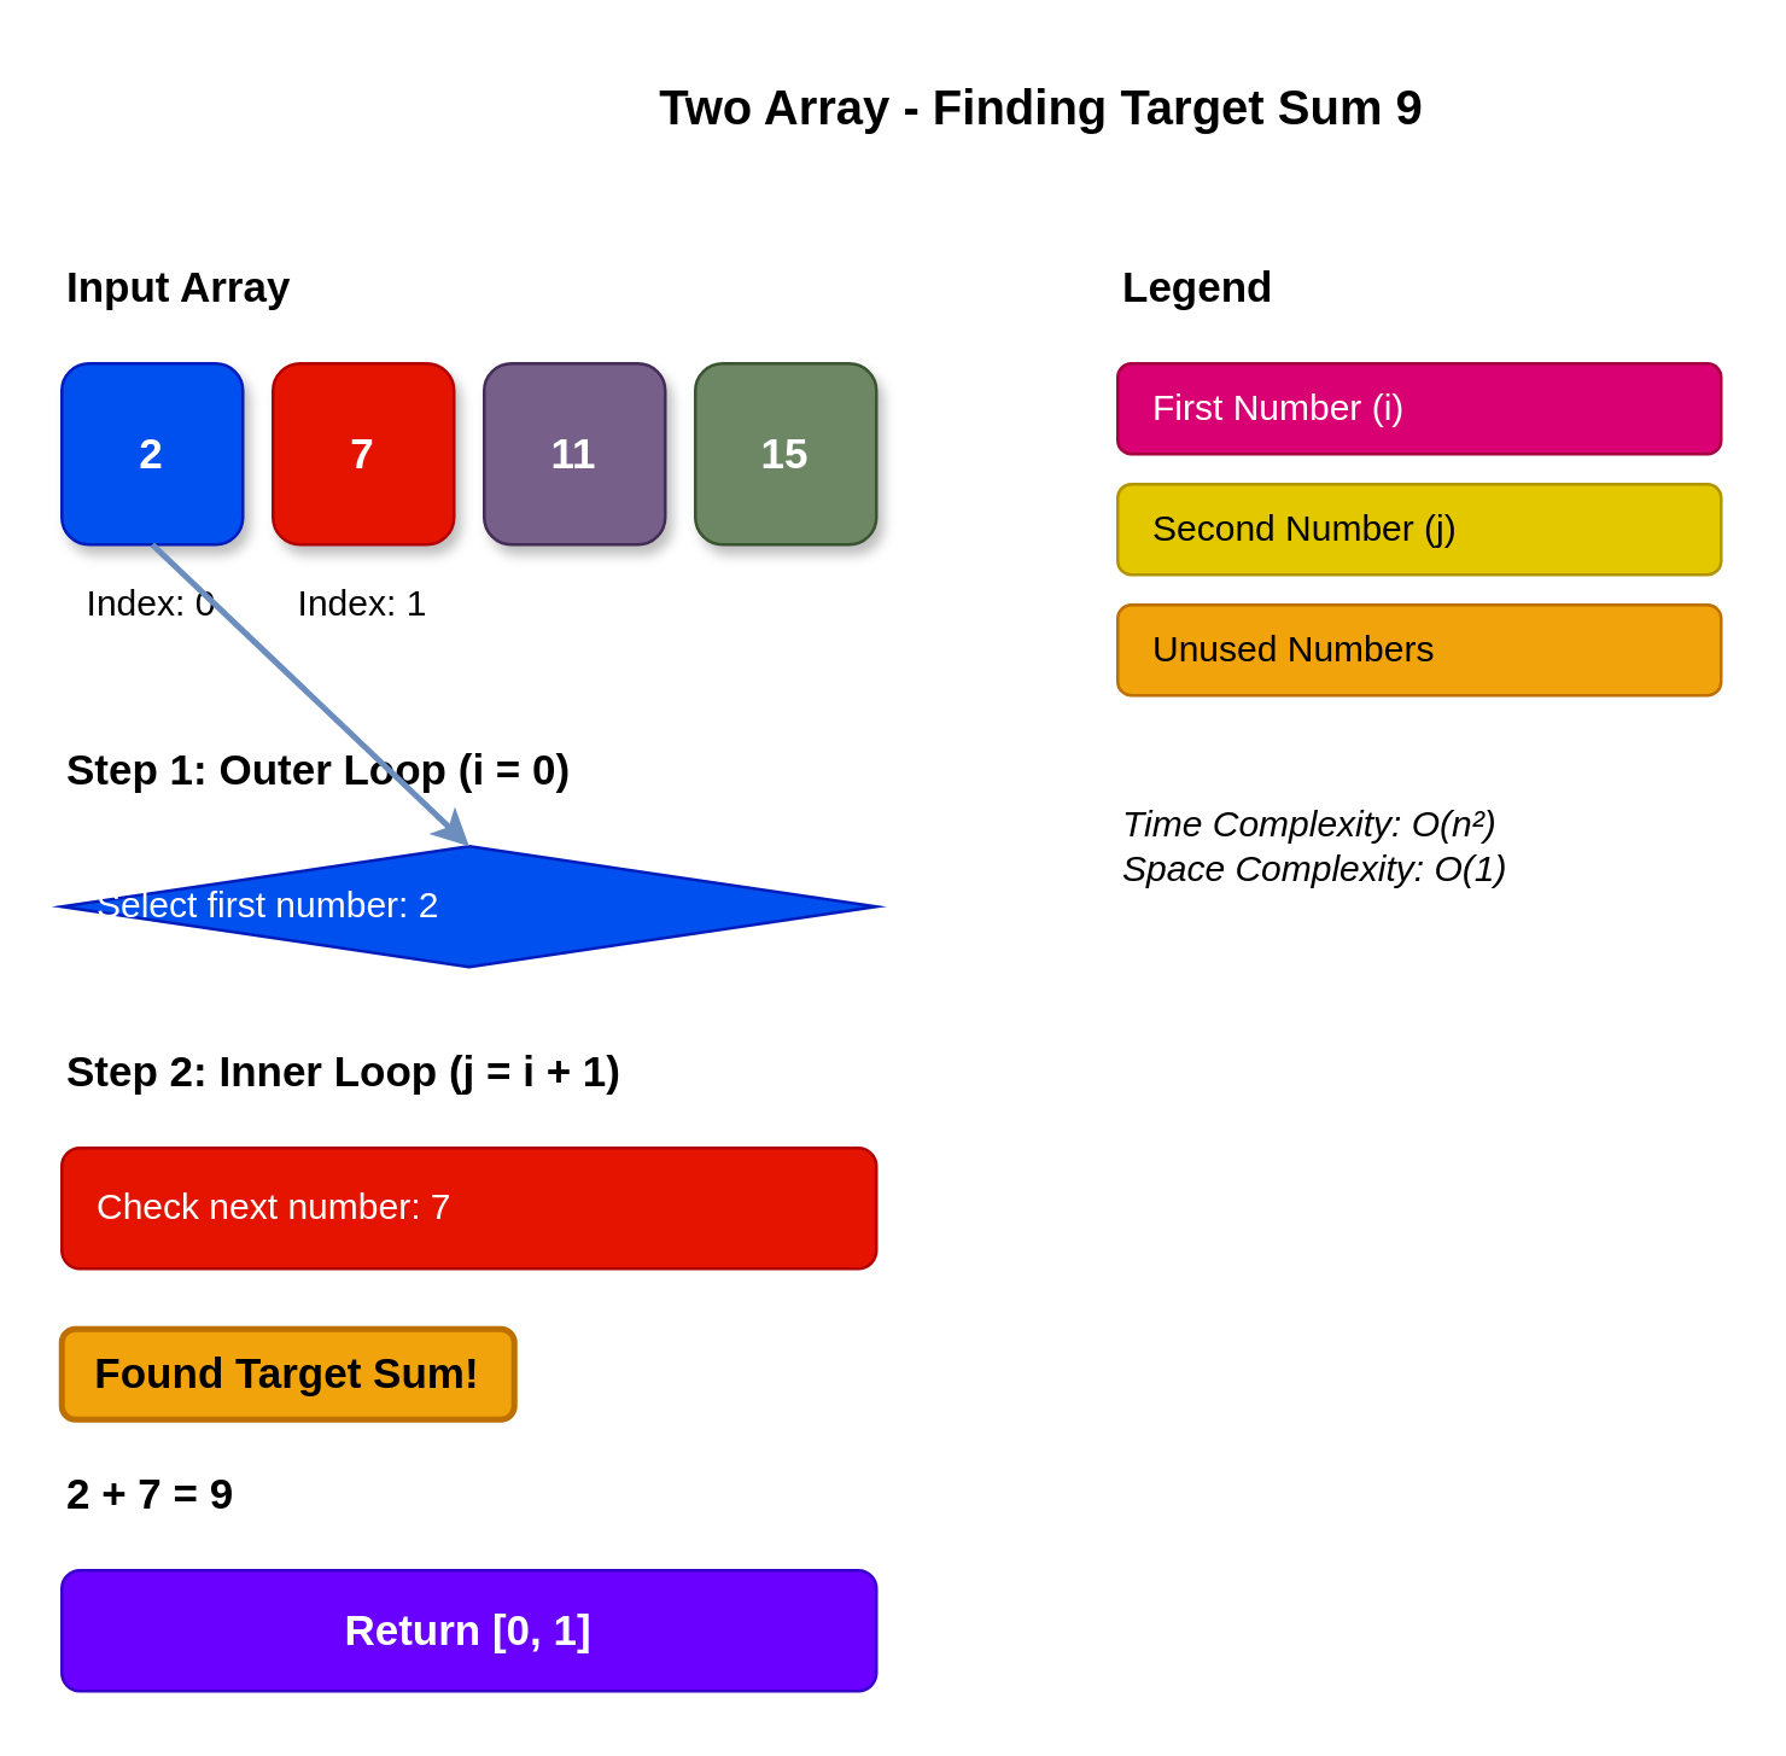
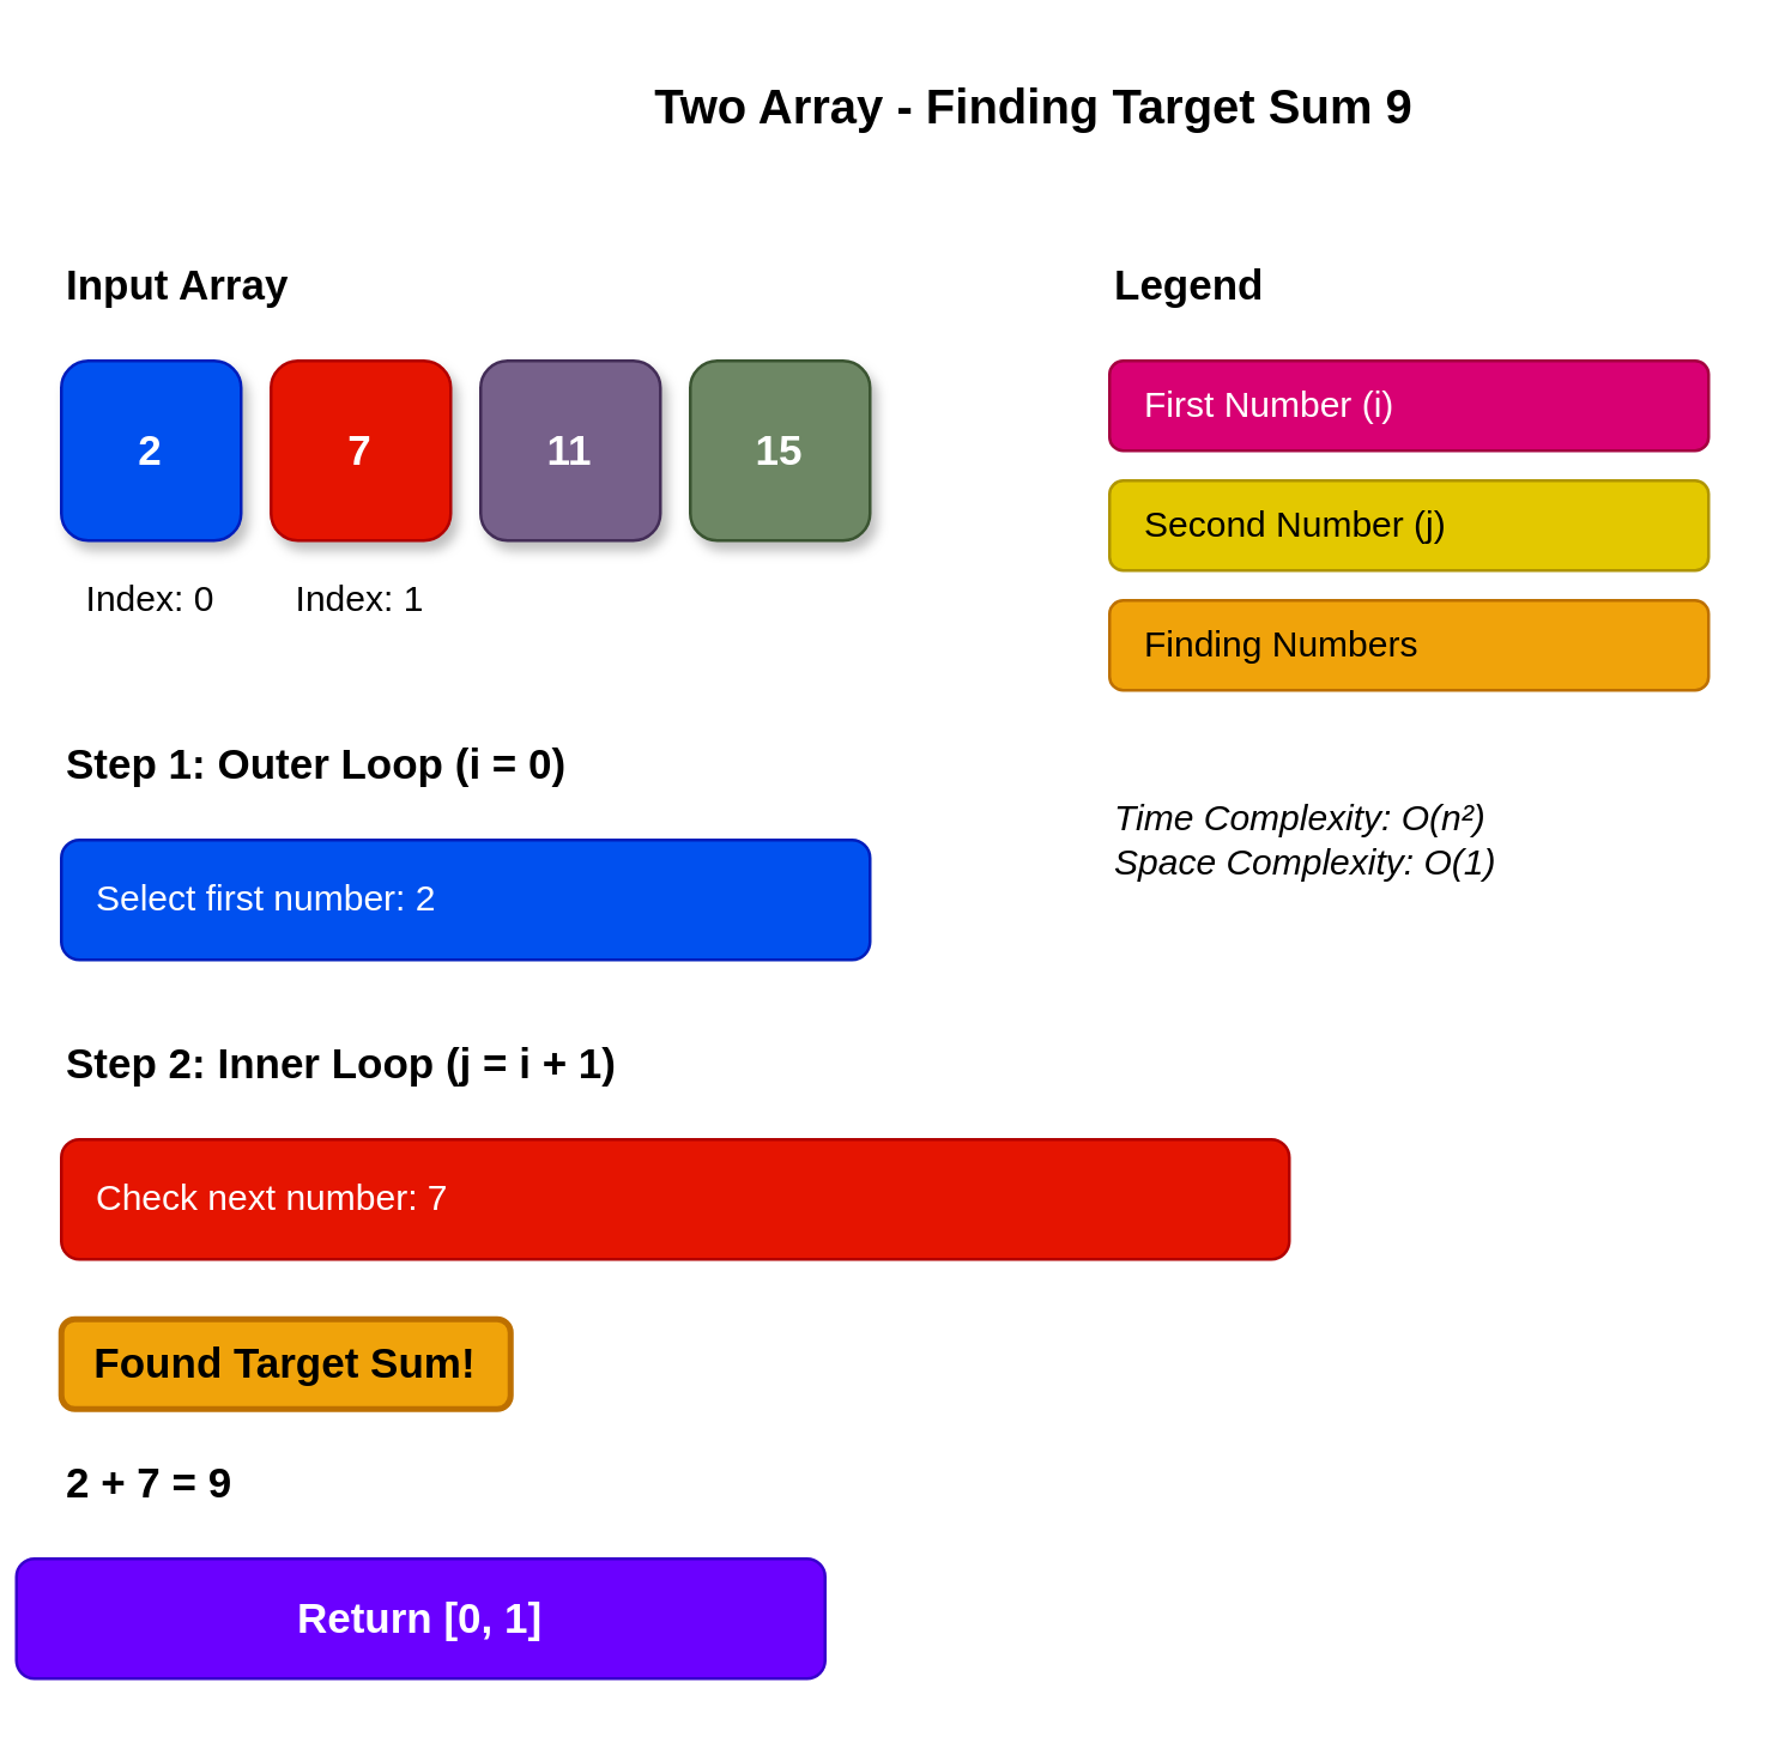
  <mxCell id="0" />
  <mxCell id="1" parent="0" />
  <mxCell id="2" value="Two Array - Finding Target Sum 9" style="text;html=1;strokeColor=none;fillColor=none;align=center;verticalAlign=middle;whiteSpace=wrap;rounded=0;fontSize=16;fontStyle=1" parent="1" vertex="1"><mxGeometry x="170" y="20" width="350" height="30" as="geometry" /></mxCell>
  <mxCell id="3" value="Input Array" style="text;html=1;strokeColor=none;fillColor=none;align=left;verticalAlign=middle;whiteSpace=wrap;rounded=0;fontSize=14;fontStyle=1" parent="1" vertex="1"><mxGeometry x="20" y="80" width="100" height="30" as="geometry" /></mxCell>
  <mxCell id="4" value="2" style="rounded=1;whiteSpace=wrap;html=1;fillColor=#0050ef;strokeColor=#001DBC;fontSize=14;fontStyle=1;glass=0;shadow=1;fontColor=#ffffff;" parent="1" vertex="1"><mxGeometry x="20" y="120" width="60" height="60" as="geometry" /></mxCell>
  <mxCell id="5" value="7" style="rounded=1;whiteSpace=wrap;html=1;fillColor=#e51400;strokeColor=#B20000;fontSize=14;fontStyle=1;glass=0;shadow=1;fontColor=#ffffff;" parent="1" vertex="1"><mxGeometry x="90" y="120" width="60" height="60" as="geometry" /></mxCell>
  <mxCell id="6" value="11" style="rounded=1;whiteSpace=wrap;html=1;fillColor=#76608a;strokeColor=#432D57;fontSize=14;fontStyle=1;glass=0;shadow=1;fontColor=#ffffff;" parent="1" vertex="1"><mxGeometry x="160" y="120" width="60" height="60" as="geometry" /></mxCell>
  <mxCell id="7" value="15" style="rounded=1;whiteSpace=wrap;html=1;fillColor=#6d8764;strokeColor=#3A5431;fontSize=14;fontStyle=1;glass=0;shadow=1;fontColor=#ffffff;" parent="1" vertex="1"><mxGeometry x="230" y="120" width="60" height="60" as="geometry" /></mxCell>
  <mxCell id="8" value="Index: 0" style="text;html=1;strokeColor=none;fillColor=none;align=center;verticalAlign=middle;whiteSpace=wrap;rounded=0;fontSize=12;" parent="1" vertex="1"><mxGeometry x="20" y="190" width="60" height="20" as="geometry" /></mxCell>
  <mxCell id="9" value="Index: 1" style="text;html=1;strokeColor=none;fillColor=none;align=center;verticalAlign=middle;whiteSpace=wrap;rounded=0;fontSize=12;" parent="1" vertex="1"><mxGeometry x="90" y="190" width="60" height="20" as="geometry" /></mxCell>
  <mxCell id="10" value="Step 1: Outer Loop (i = 0)" style="text;html=1;strokeColor=none;fillColor=none;align=left;verticalAlign=middle;whiteSpace=wrap;rounded=0;fontSize=14;fontStyle=1" parent="1" vertex="1"><mxGeometry x="20" y="240" width="200" height="30" as="geometry" /></mxCell>
- <mxCell id="11" value="Select first number: 2" style="rhombus;whiteSpace=wrap;html=1;fontSize=12;align=left;spacingLeft=10;fillColor=#0050ef;strokeColor=#001DBC;fontColor=#ffffff;" parent="1" vertex="1"><mxGeometry x="20" y="280" width="270" height="40" as="geometry" /></mxCell>
+ <mxCell id="11" value="Select first number: 2" style="rounded=1;whiteSpace=wrap;html=1;fontSize=12;align=left;spacingLeft=10;fillColor=#0050ef;strokeColor=#001DBC;fontColor=#ffffff;" parent="1" vertex="1"><mxGeometry x="20" y="280" width="270" height="40" as="geometry" /></mxCell>
  <mxCell id="12" value="Step 2: Inner Loop (j = i + 1)" style="text;html=1;strokeColor=none;fillColor=none;align=left;verticalAlign=middle;whiteSpace=wrap;rounded=0;fontSize=14;fontStyle=1" parent="1" vertex="1"><mxGeometry x="20" y="340" width="200" height="30" as="geometry" /></mxCell>
- <mxCell id="13" value="Check next number: 7" style="rounded=1;whiteSpace=wrap;html=1;fillColor=#e51400;strokeColor=#B20000;fontSize=12;align=left;spacingLeft=10;fontColor=#ffffff;" parent="1" vertex="1"><mxGeometry x="20" y="380" width="270" height="40" as="geometry" /></mxCell>
+ <mxCell id="13" value="Check next number: 7" style="rounded=1;whiteSpace=wrap;html=1;fillColor=#e51400;strokeColor=#B20000;fontSize=12;align=left;spacingLeft=10;fontColor=#ffffff;" parent="1" vertex="1"><mxGeometry x="20" y="380" width="410" height="40" as="geometry" /></mxCell>
  <mxCell id="14" value="Found Target Sum!" style="text;html=1;strokeColor=#BD7000;fillColor=#f0a30a;align=center;verticalAlign=middle;whiteSpace=wrap;rounded=1;fontSize=14;fontStyle=1;strokeWidth=2;fontColor=#000000;" parent="1" vertex="1"><mxGeometry x="20" y="440" width="150" height="30" as="geometry" /></mxCell>
  <mxCell id="15" value="2 + 7 = 9" style="text;html=1;strokeColor=none;fillColor=none;align=left;verticalAlign=middle;whiteSpace=wrap;rounded=0;fontSize=14;fontStyle=1" parent="1" vertex="1"><mxGeometry x="20" y="480" width="100" height="30" as="geometry" /></mxCell>
- <mxCell id="16" value="Return [0, 1]" style="rounded=1;whiteSpace=wrap;html=1;fontSize=14;fontStyle=1;align=center;fillColor=#6a00ff;fontColor=#ffffff;strokeColor=#3700CC;" parent="1" vertex="1"><mxGeometry x="20" y="520" width="270" height="40" as="geometry" /></mxCell>
- <mxCell id="17" value="" style="endArrow=classic;html=1;exitX=0.5;exitY=1;entryX=0.5;entryY=0;curved=1;strokeWidth=2;strokeColor=#6c8ebf;" parent="1" source="4" target="11" edge="1"><mxGeometry width="50" height="50" relative="1" as="geometry" /></mxCell>
+ <mxCell id="16" value="Return [0, 1]" style="rounded=1;whiteSpace=wrap;html=1;fontSize=14;fontStyle=1;align=center;fillColor=#6a00ff;fontColor=#ffffff;strokeColor=#3700CC;" parent="1" vertex="1"><mxGeometry x="5" y="520" width="270" height="40" as="geometry" /></mxCell>
  <mxCell id="18" value="Legend" style="text;html=1;strokeColor=none;fillColor=none;align=left;verticalAlign=middle;whiteSpace=wrap;rounded=0;fontSize=14;fontStyle=1" parent="1" vertex="1"><mxGeometry x="370" y="80" width="100" height="30" as="geometry" /></mxCell>
  <mxCell id="19" value="First Number (i)" style="rounded=1;whiteSpace=wrap;html=1;fillColor=#d80073;strokeColor=#A50040;fontSize=12;align=left;spacingLeft=10;fontColor=#ffffff;" parent="1" vertex="1"><mxGeometry x="370" y="120" width="200" height="30" as="geometry" /></mxCell>
  <mxCell id="20" value="Second Number (j)" style="rounded=1;whiteSpace=wrap;html=1;fillColor=#e3c800;strokeColor=#B09500;fontSize=12;align=left;spacingLeft=10;fontColor=#000000;" parent="1" vertex="1"><mxGeometry x="370" y="160" width="200" height="30" as="geometry" /></mxCell>
- <mxCell id="21" value="Unused Numbers" style="rounded=1;whiteSpace=wrap;html=1;fillColor=#f0a30a;strokeColor=#BD7000;fontSize=12;align=left;spacingLeft=10;fontColor=#000000;" parent="1" vertex="1"><mxGeometry x="370" y="200" width="200" height="30" as="geometry" /></mxCell>
+ <mxCell id="21" value="Finding Numbers" style="rounded=1;whiteSpace=wrap;html=1;fillColor=#f0a30a;strokeColor=#BD7000;fontSize=12;align=left;spacingLeft=10;fontColor=#000000;" parent="1" vertex="1"><mxGeometry x="370" y="200" width="200" height="30" as="geometry" /></mxCell>
  <mxCell id="22" value="Time Complexity: O(n²)&#10;Space Complexity: O(1)" style="text;html=1;strokeColor=none;fillColor=none;align=left;verticalAlign=middle;whiteSpace=wrap;rounded=0;fontSize=12;fontStyle=2" parent="1" vertex="1"><mxGeometry x="370" y="260" width="200" height="40" as="geometry" /></mxCell>
